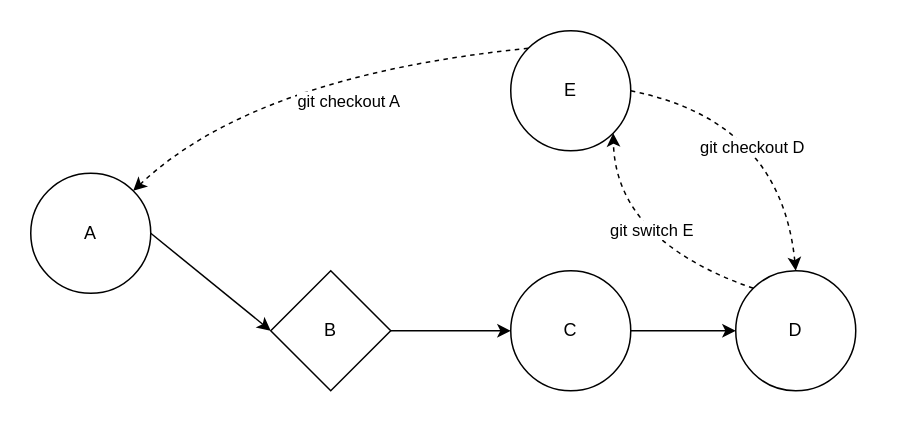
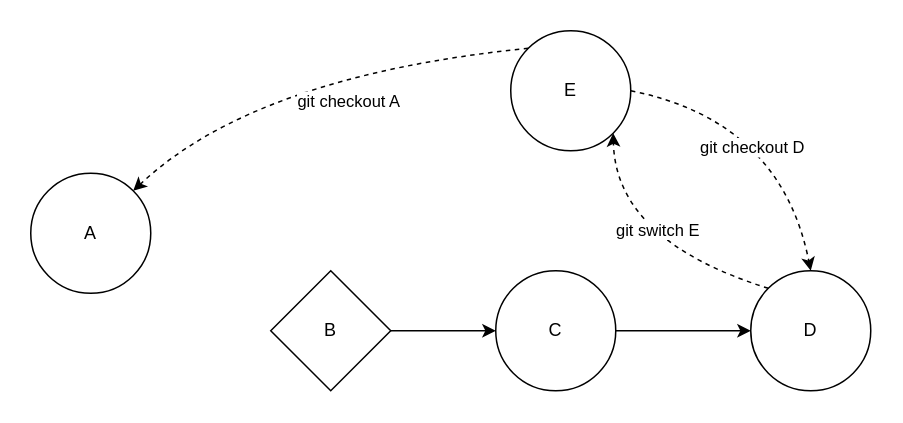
  <mxCell id="0" />
  <mxCell id="1" parent="0" />
  <mxCell id="2" value="A" style="ellipse;whiteSpace=wrap;html=1;aspect=fixed;" vertex="1" parent="1"><mxGeometry x="20" y="115" width="80" height="80" as="geometry" /></mxCell>
  <mxCell id="3" value="B" style="rhombus;whiteSpace=wrap;html=1;aspect=fixed;" vertex="1" parent="1"><mxGeometry x="180" y="180" width="80" height="80" as="geometry" /></mxCell>
- <mxCell id="4" value="C" style="ellipse;whiteSpace=wrap;html=1;aspect=fixed;" vertex="1" parent="1"><mxGeometry x="340" y="180" width="80" height="80" as="geometry" /></mxCell>
- <mxCell id="5" value="D" style="ellipse;whiteSpace=wrap;html=1;aspect=fixed;" vertex="1" parent="1"><mxGeometry x="490" y="180" width="80" height="80" as="geometry" /></mxCell>
+ <mxCell id="4" value="C" style="ellipse;whiteSpace=wrap;html=1;aspect=fixed;" vertex="1" parent="1"><mxGeometry x="330" y="180" width="80" height="80" as="geometry" /></mxCell>
+ <mxCell id="5" value="D" style="ellipse;whiteSpace=wrap;html=1;aspect=fixed;" vertex="1" parent="1"><mxGeometry x="500" y="180" width="80" height="80" as="geometry" /></mxCell>
  <mxCell id="6" value="E" style="ellipse;whiteSpace=wrap;html=1;aspect=fixed;" vertex="1" parent="1"><mxGeometry x="340" y="20" width="80" height="80" as="geometry" /></mxCell>
- <mxCell id="7" value="" style="endArrow=classic;html=1;rounded=0;exitX=1;exitY=0.5;exitDx=0;exitDy=0;entryX=0;entryY=0.5;entryDx=0;entryDy=0;" edge="1" parent="1" source="2" target="3"><mxGeometry width="50" height="50" relative="1" as="geometry"><mxPoint x="310" y="200" as="sourcePoint" /><mxPoint x="360" y="150" as="targetPoint" /></mxGeometry></mxCell>
  <mxCell id="8" value="" style="endArrow=classic;html=1;rounded=0;exitX=1;exitY=0.5;exitDx=0;exitDy=0;entryX=0;entryY=0.5;entryDx=0;entryDy=0;" edge="1" parent="1" source="3" target="4"><mxGeometry width="50" height="50" relative="1" as="geometry"><mxPoint x="310" y="200" as="sourcePoint" /><mxPoint x="360" y="150" as="targetPoint" /></mxGeometry></mxCell>
  <mxCell id="9" value="" style="endArrow=classic;html=1;rounded=0;exitX=1;exitY=0.5;exitDx=0;exitDy=0;entryX=0;entryY=0.5;entryDx=0;entryDy=0;" edge="1" parent="1" source="4" target="5"><mxGeometry width="50" height="50" relative="1" as="geometry"><mxPoint x="310" y="200" as="sourcePoint" /><mxPoint x="360" y="150" as="targetPoint" /></mxGeometry></mxCell>
  <mxCell id="10" value="" style="endArrow=classic;html=1;rounded=0;dashed=1;entryX=0.5;entryY=0;entryDx=0;entryDy=0;exitX=1;exitY=0.5;exitDx=0;exitDy=0;curved=1;" edge="1" parent="1" source="6" target="5"><mxGeometry width="50" height="50" relative="1" as="geometry"><mxPoint x="310" y="200" as="sourcePoint" /><mxPoint x="360" y="150" as="targetPoint" /><Array as="points"><mxPoint x="520" y="80" /></Array></mxGeometry></mxCell>
  <mxCell id="11" value="git checkout D" style="edgeLabel;html=1;align=center;verticalAlign=middle;resizable=0;points=[];" vertex="1" connectable="0" parent="10"><mxGeometry x="-0.154" y="-21" relative="1" as="geometry"><mxPoint as="offset" /></mxGeometry></mxCell>
  <mxCell id="12" value="" style="endArrow=classic;html=1;rounded=0;dashed=1;curved=1;exitX=0;exitY=0;exitDx=0;exitDy=0;entryX=1;entryY=1;entryDx=0;entryDy=0;" edge="1" parent="1" source="5" target="6"><mxGeometry width="50" height="50" relative="1" as="geometry"><mxPoint x="310" y="200" as="sourcePoint" /><mxPoint x="360" y="150" as="targetPoint" /><Array as="points"><mxPoint x="410" y="160" /></Array></mxGeometry></mxCell>
  <mxCell id="13" value="git switch E" style="edgeLabel;html=1;align=center;verticalAlign=middle;resizable=0;points=[];" vertex="1" connectable="0" parent="12"><mxGeometry x="-0.084" y="-15" relative="1" as="geometry"><mxPoint as="offset" /></mxGeometry></mxCell>
  <mxCell id="14" value="" style="endArrow=classic;html=1;rounded=0;dashed=1;curved=1;exitX=0;exitY=0;exitDx=0;exitDy=0;entryX=1;entryY=0;entryDx=0;entryDy=0;" edge="1" parent="1" source="6" target="2"><mxGeometry width="50" height="50" relative="1" as="geometry"><mxPoint x="230" y="90" as="sourcePoint" /><mxPoint x="280" y="40" as="targetPoint" /><Array as="points"><mxPoint x="170" y="50" /></Array></mxGeometry></mxCell>
  <mxCell id="15" value="git checkout A" style="edgeLabel;html=1;align=center;verticalAlign=middle;resizable=0;points=[];" vertex="1" connectable="0" parent="14"><mxGeometry x="-0.167" y="23" relative="1" as="geometry"><mxPoint as="offset" /></mxGeometry></mxCell>
